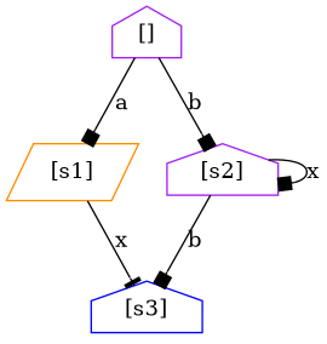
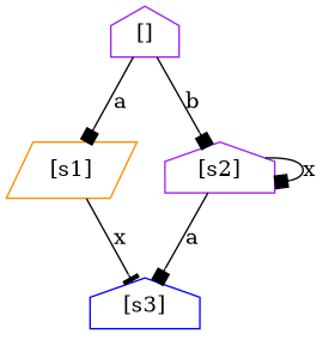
  digraph {
    node [color=purple shape=house]
    edge [arrowhead=box]
    n1 [label="[]" width=0.5]
    n2 [color=darkorange label="[s1]" shape=parallelogram width=0.5]
    n3 [label="[s2]" width=0.5]
    n4 [color=blue label="[s3]" width=0.5]
    n1 -> n2 [label=a]
    n1 -> n3 [label=b]
    n2 -> n4 [arrowhead=tee label=x]
    n3 -> n3 [label=x]
-   n3 -> n4 [label=b]
+   n3 -> n4 [label=a]
  }
